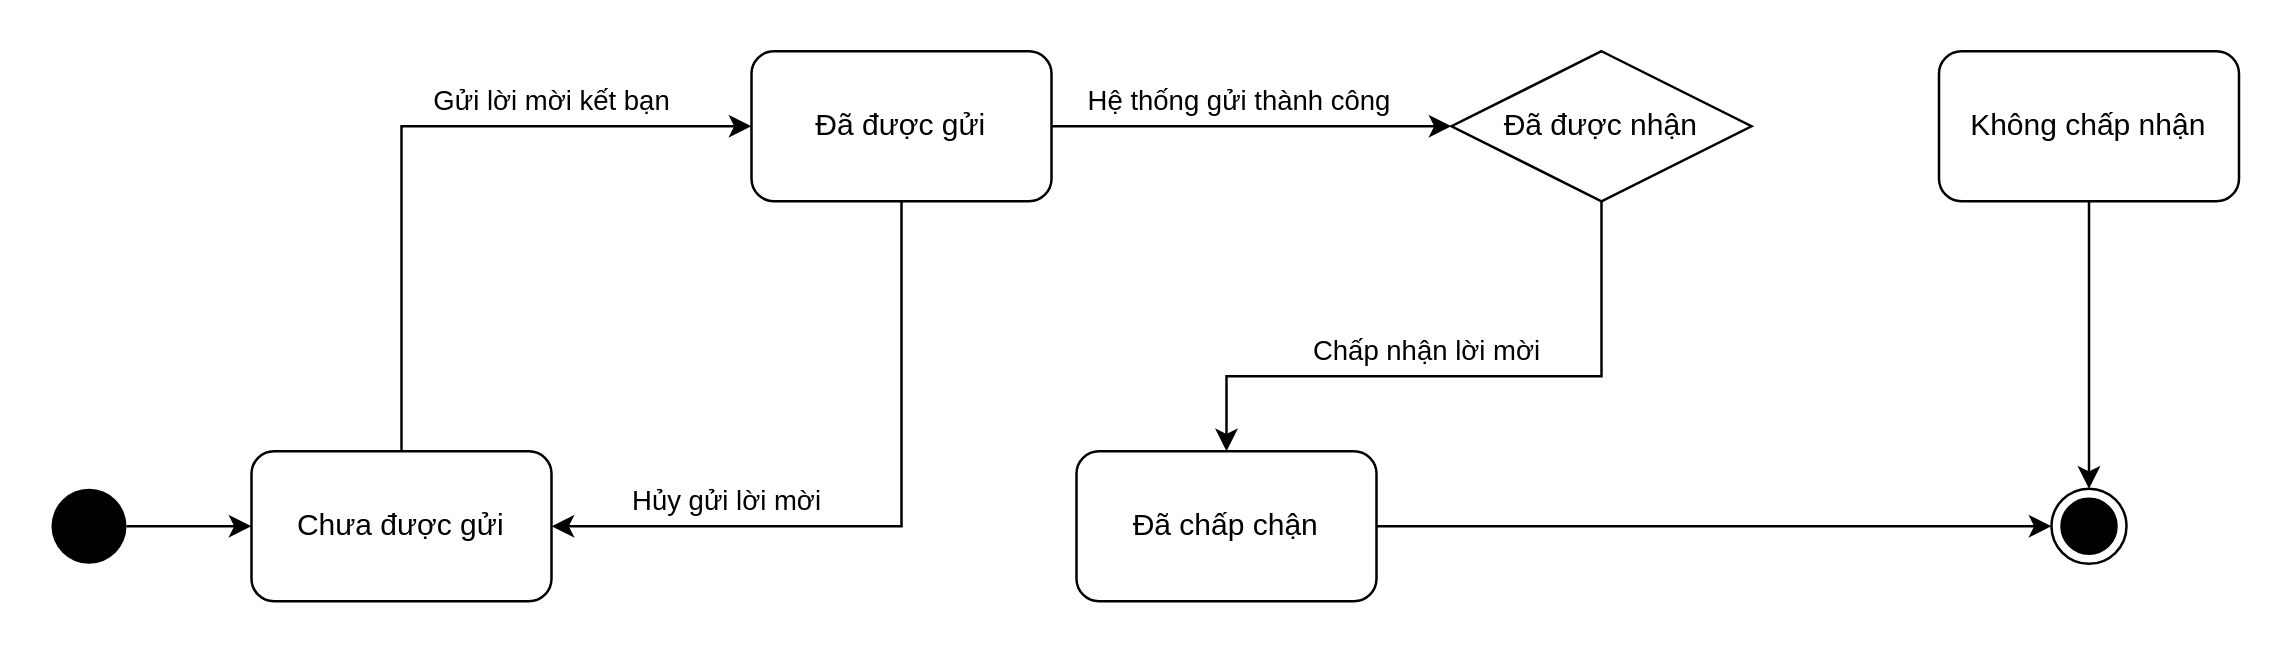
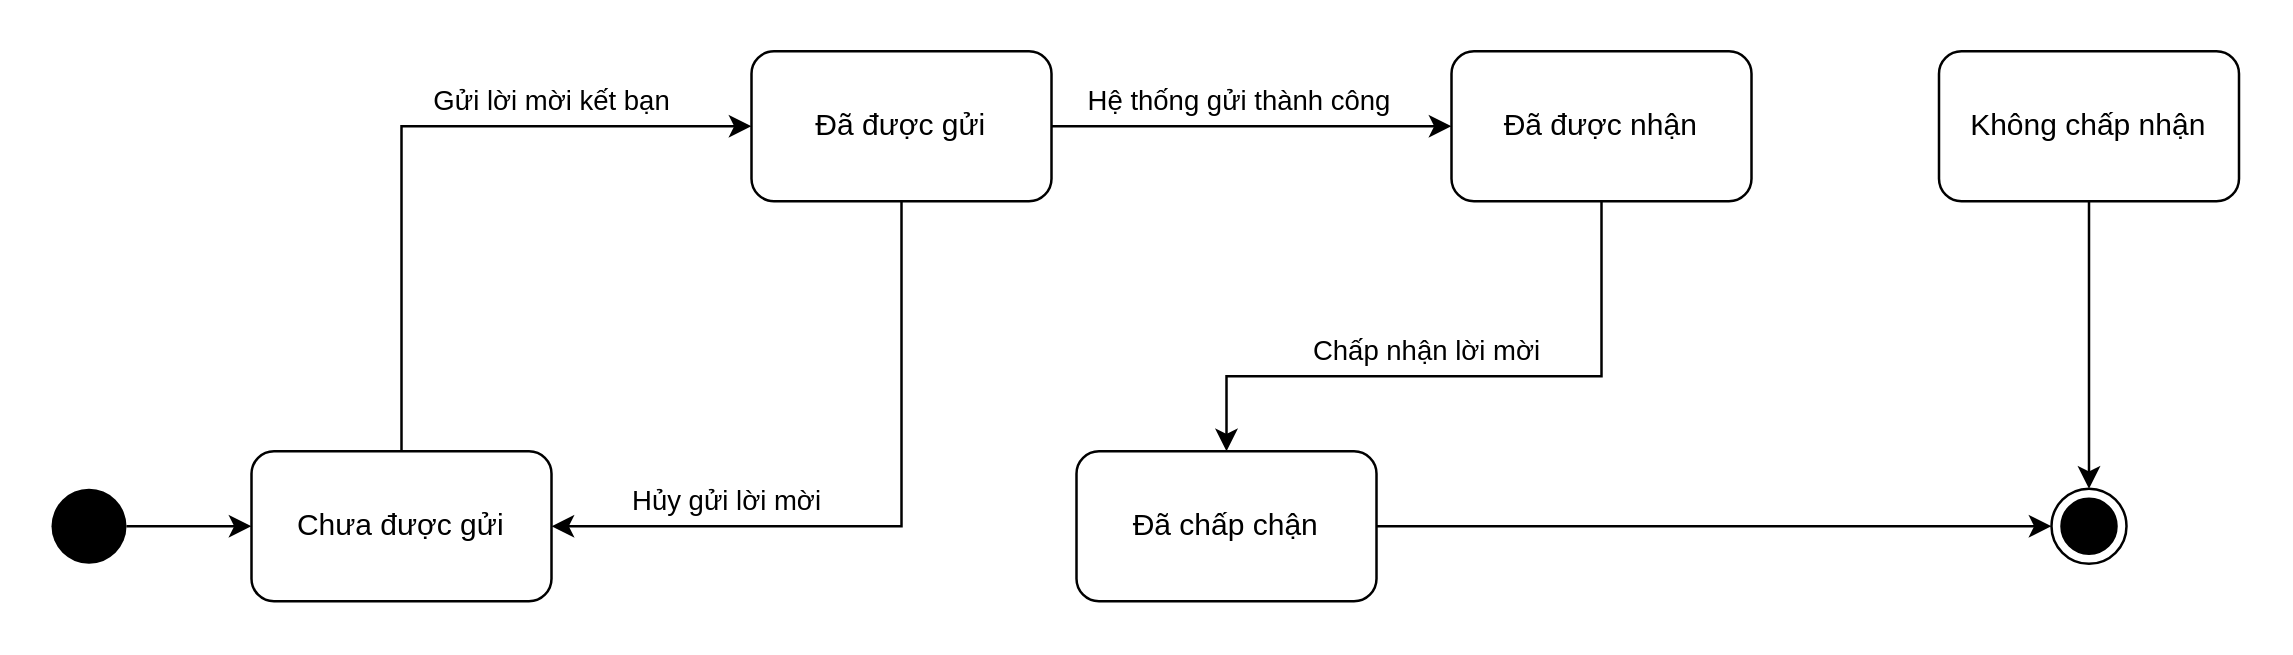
  <mxCell id="0" />
  <mxCell id="1" parent="0" />
  <mxCell id="2" value="Hủy gửi lời mời" style="edgeStyle=orthogonalEdgeStyle;rounded=0;orthogonalLoop=1;jettySize=auto;html=1;entryX=1;entryY=0.5;entryDx=0;entryDy=0;entryPerimeter=0;" edge="1" parent="1" source="4" target="7"><mxGeometry x="0.481" y="-10" relative="1" as="geometry"><Array as="points"><mxPoint x="360" y="210" /></Array><mxPoint as="offset" /></mxGeometry></mxCell>
  <mxCell id="3" value="Hệ thống gửi thành công" style="edgeStyle=orthogonalEdgeStyle;rounded=0;orthogonalLoop=1;jettySize=auto;html=1;entryX=0;entryY=0.5;entryDx=0;entryDy=0;" edge="1" parent="1" source="4" target="13"><mxGeometry x="-0.067" y="10" relative="1" as="geometry"><mxPoint as="offset" /></mxGeometry></mxCell>
  <mxCell id="4" value="Đã được gửi" style="rounded=1;whiteSpace=wrap;html=1;" parent="1" vertex="1"><mxGeometry x="300" y="20" width="120" height="60" as="geometry" /></mxCell>
  <mxCell id="5" style="edgeStyle=orthogonalEdgeStyle;rounded=0;orthogonalLoop=1;jettySize=auto;html=1;exitX=1;exitY=0.5;exitDx=0;exitDy=0;entryX=0;entryY=0.5;entryDx=0;entryDy=0;" edge="1" parent="1" source="10" target="6"><mxGeometry relative="1" as="geometry"><mxPoint x="660" y="210" as="sourcePoint" /></mxGeometry></mxCell>
  <mxCell id="6" value="" style="ellipse;html=1;shape=endState;fillColor=#000000;strokeColor=#000000;" parent="1" vertex="1"><mxGeometry x="820" y="195" width="30" height="30" as="geometry" /></mxCell>
  <mxCell id="7" value="Chưa được gửi" style="rounded=1;whiteSpace=wrap;html=1;" vertex="1" parent="1"><mxGeometry x="100" y="180" width="120" height="60" as="geometry" /></mxCell>
  <mxCell id="8" style="edgeStyle=orthogonalEdgeStyle;rounded=0;orthogonalLoop=1;jettySize=auto;html=1;" edge="1" parent="1" source="9" target="7"><mxGeometry relative="1" as="geometry" /></mxCell>
  <mxCell id="9" value="" style="ellipse;fillColor=#000000;strokeColor=none;" vertex="1" parent="1"><mxGeometry x="20" y="195" width="30" height="30" as="geometry" /></mxCell>
  <mxCell id="10" value="Đã chấp chận" style="rounded=1;whiteSpace=wrap;html=1;" parent="1" vertex="1"><mxGeometry x="430" y="180" width="120" height="60" as="geometry" /></mxCell>
  <mxCell id="11" value="Gửi lời mời kết bạn" style="edgeStyle=orthogonalEdgeStyle;rounded=0;orthogonalLoop=1;jettySize=auto;html=1;exitX=0.5;exitY=0;exitDx=0;exitDy=0;entryX=0;entryY=0.5;entryDx=0;entryDy=0;" edge="1" parent="1" source="7" target="4"><mxGeometry x="0.407" y="10" relative="1" as="geometry"><mxPoint as="offset" /><mxPoint x="60" y="210" as="sourcePoint" /><mxPoint x="320" y="80" as="targetPoint" /><Array as="points" /></mxGeometry></mxCell>
  <mxCell id="12" value="Chấp nhận lời mời" style="edgeStyle=orthogonalEdgeStyle;rounded=0;orthogonalLoop=1;jettySize=auto;html=1;entryX=0.5;entryY=0;entryDx=0;entryDy=0;exitX=0.5;exitY=1;exitDx=0;exitDy=0;" edge="1" parent="1" source="13" target="10"><mxGeometry x="0.12" y="-10" relative="1" as="geometry"><Array as="points"><mxPoint x="640" y="150" /><mxPoint x="490" y="150" /></Array><mxPoint as="offset" /></mxGeometry></mxCell>
- <mxCell id="13" value="Đã được nhận" style="rhombus;whiteSpace=wrap;html=1;" vertex="1" parent="1"><mxGeometry x="580" y="20" width="120" height="60" as="geometry" /></mxCell>
+ <mxCell id="13" value="Đã được nhận" style="rounded=1;whiteSpace=wrap;html=1;" vertex="1" parent="1"><mxGeometry x="580" y="20" width="120" height="60" as="geometry" /></mxCell>
  <mxCell id="14" style="edgeStyle=orthogonalEdgeStyle;rounded=0;orthogonalLoop=1;jettySize=auto;html=1;entryX=0.5;entryY=0;entryDx=0;entryDy=0;" edge="1" parent="1" source="15" target="6"><mxGeometry relative="1" as="geometry"><mxPoint x="830" y="180" as="targetPoint" /></mxGeometry></mxCell>
  <mxCell id="15" value="Không chấp nhận" style="rounded=1;whiteSpace=wrap;html=1;" vertex="1" parent="1"><mxGeometry x="775" y="20" width="120" height="60" as="geometry" /></mxCell>
